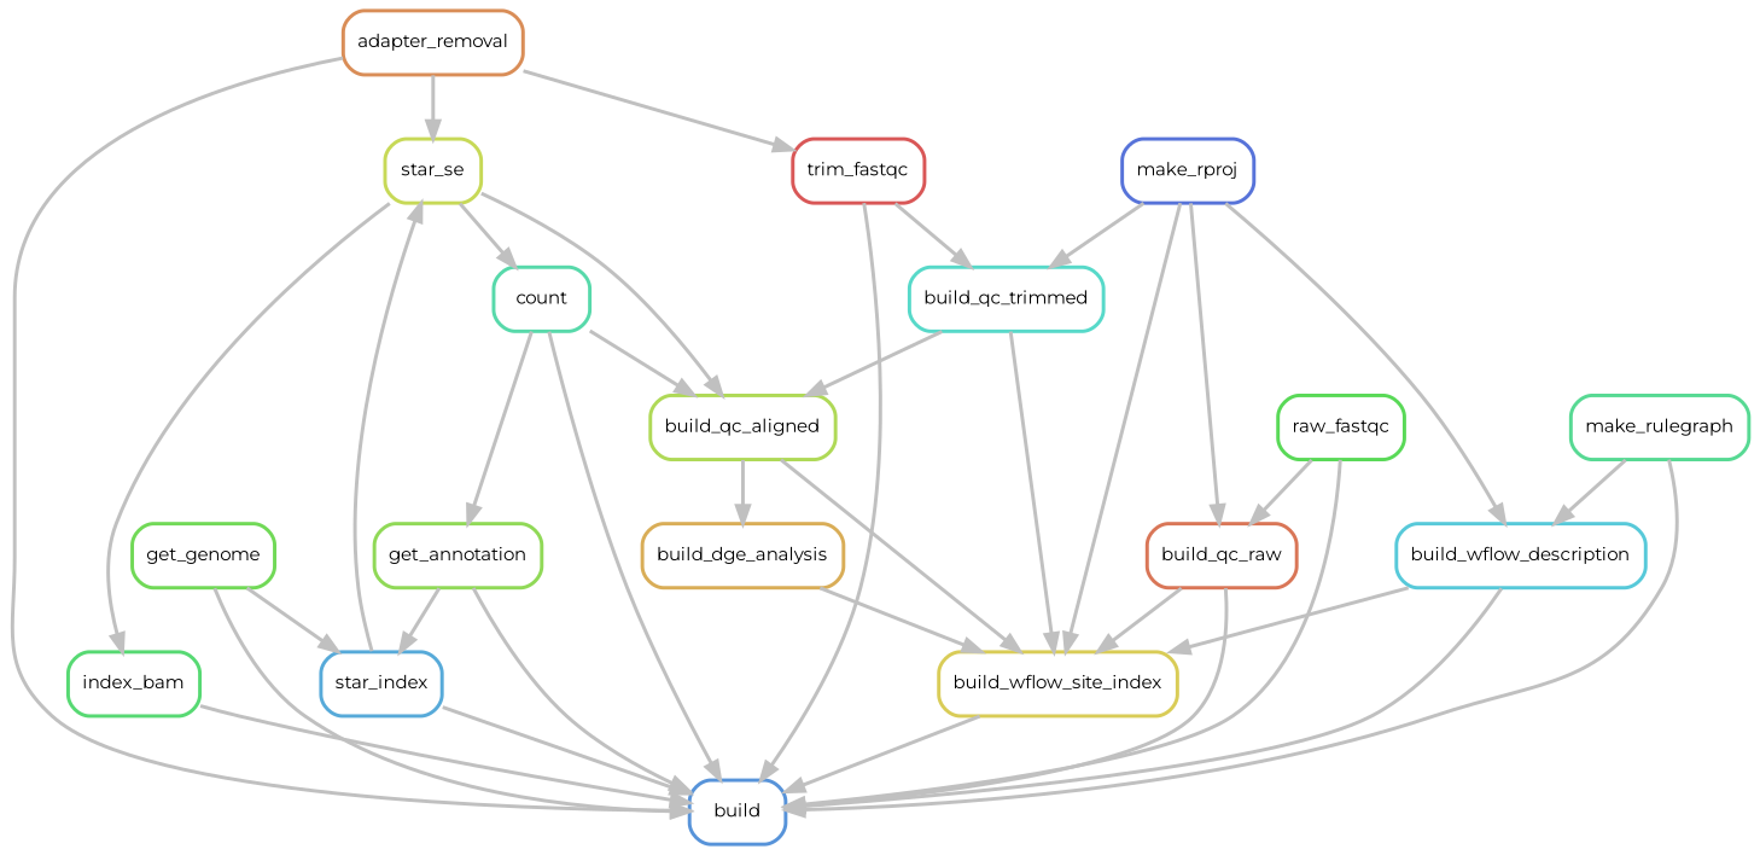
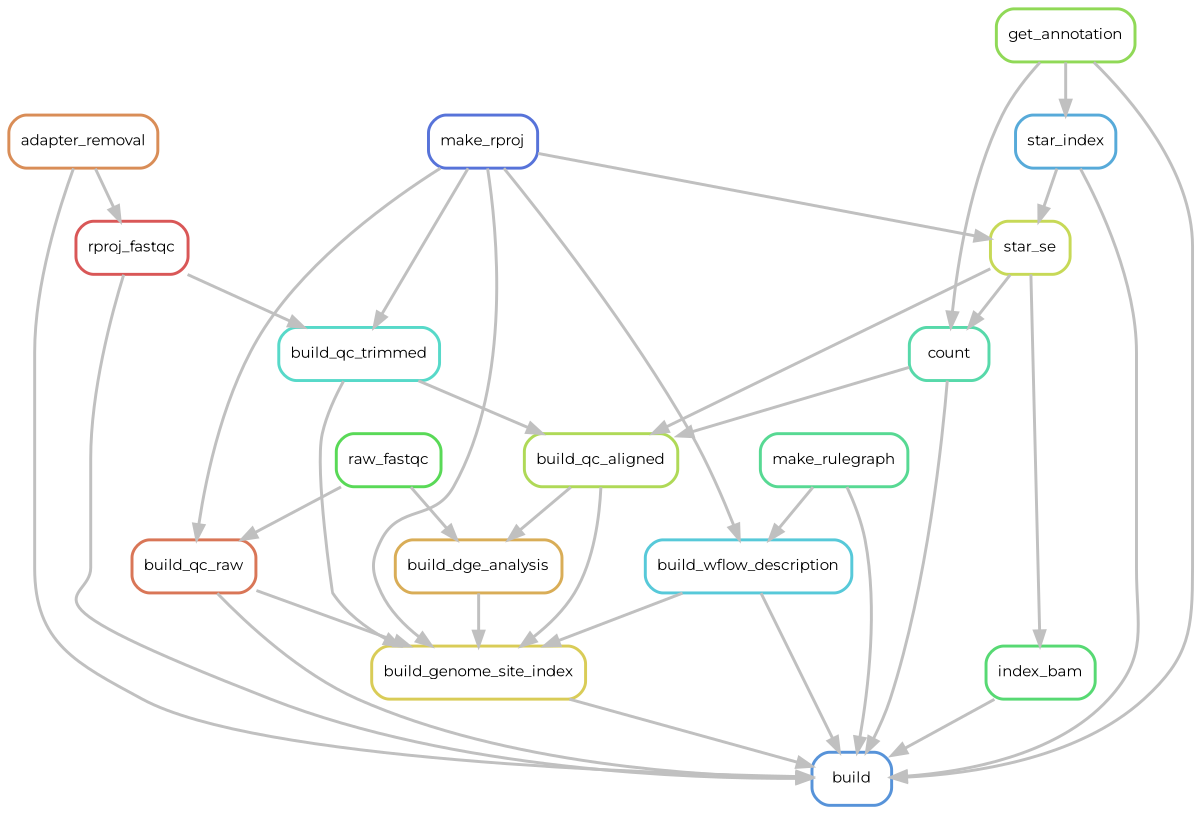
  digraph {
    bgcolor=white
    fontname=Montserrat
    node [fontname=Montserrat fontsize=10 penwidth=2 shape=box style=rounded]
    edge [color=grey fontname=Montserrat penwidth=2]
    n1 [color="0.59 0.6 0.85" label=build]
    n2 [color="0.07 0.6 0.85" label=adapter_removal]
-   n3 [color="0.00 0.6 0.85" label=trim_fastqc]
+   n3 [color="0.00 0.6 0.85" label=rproj_fastqc]
    n4 [color="0.19 0.6 0.85" label=star_se]
    n5 [color="0.48 0.6 0.85" label=build_qc_trimmed]
    n6 [color="0.37 0.6 0.85" label=index_bam]
    n7 [color="0.44 0.6 0.85" label=count]
    n8 [color="0.22 0.6 0.85" label=build_qc_aligned]
-   n9 [color="0.15 0.6 0.85" label=build_wflow_site_index]
+   n9 [color="0.15 0.6 0.85" label=build_genome_site_index]
    n10 [color="0.33 0.6 0.85" label=raw_fastqc]
    n11 [color="0.04 0.6 0.85" label=build_qc_raw]
    n12 [color="0.56 0.6 0.85" label=star_index]
    n13 [color="0.41 0.6 0.85" label=make_rulegraph]
    n14 [color="0.52 0.6 0.85" label=build_wflow_description]
-   n15 [color="0.30 0.6 0.85" label=get_genome]
    n16 [color="0.11 0.6 0.85" label=build_dge_analysis]
    n17 [color="0.26 0.6 0.85" label=get_annotation]
    n18 [color="0.63 0.6 0.85" label=make_rproj]
    n2 -> n1
    n2 -> n3
-   n2 -> n4
+   n18 -> n4
    n3 -> n1
    n3 -> n5
    n4 -> n6
    n4 -> n7
    n4 -> n8
    n5 -> n8
    n5 -> n9
    n6 -> n1
    n7 -> n1
    n7 -> n8
    n8 -> n9
    n8 -> n16
    n9 -> n1
-   n10 -> n1
+   n10 -> n16
    n10 -> n11
    n11 -> n1
    n11 -> n9
    n12 -> n1
    n12 -> n4
    n13 -> n1
    n13 -> n14
    n14 -> n1
    n14 -> n9
-   n15 -> n1
-   n15 -> n12
    n16 -> n9
    n17 -> n1
-   n7 -> n17
+   n17 -> n7
    n17 -> n12
    n18 -> n5
    n18 -> n9
    n18 -> n11
    n18 -> n14
  }
